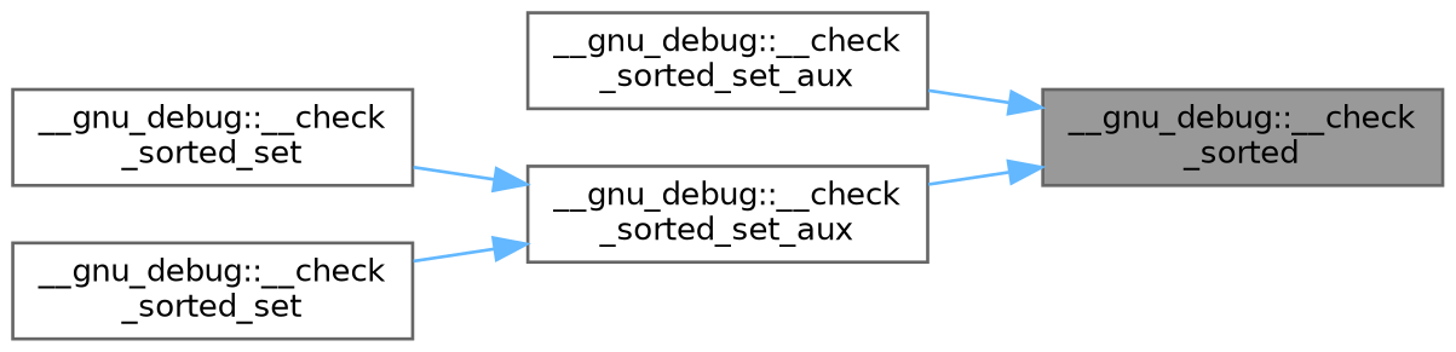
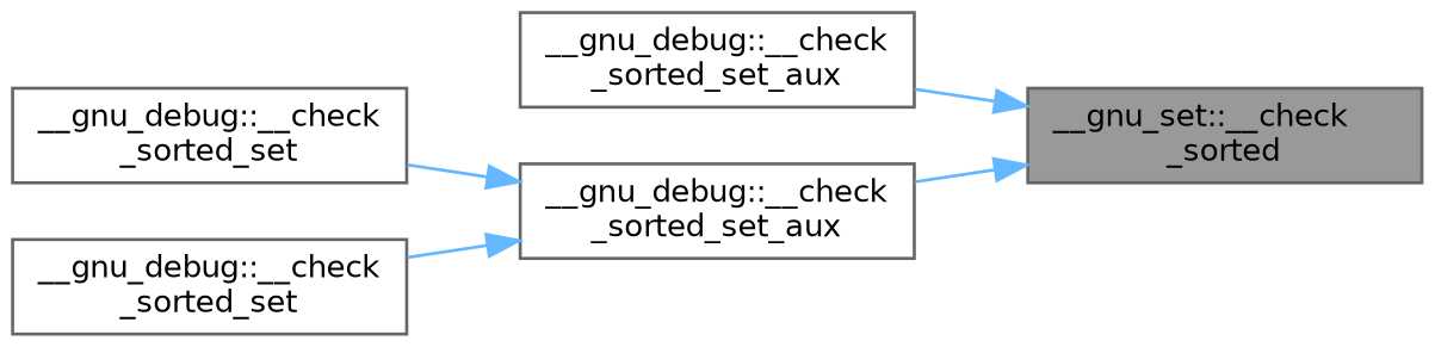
  digraph {
    rankdir=RL
    node [color=grey40 fillcolor=white fontname=Helvetica fontsize=10 shape=box style=filled]
    edge [color=steelblue1 dir=back fontname=Helvetica fontsize=10 labelfontname=Helvetica labelfontsize=10 style=solid]
-   n1 [color=gray40 fillcolor=grey60 fontcolor=black height=0.2 label="__gnu_debug::__check\l_sorted" width=0.4]
+   n1 [color=gray40 fillcolor=grey60 fontcolor=black height=0.2 label="__gnu_set::__check\l_sorted" width=0.4]
    n2 [height=0.2 label="__gnu_debug::__check\l_sorted_set_aux" width=0.4]
    n3 [height=0.2 label="__gnu_debug::__check\l_sorted_set_aux" width=0.4]
    n4 [height=0.2 label="__gnu_debug::__check\l_sorted_set" width=0.4]
    n5 [height=0.2 label="__gnu_debug::__check\l_sorted_set" width=0.4]
    n1 -> n2
    n1 -> n3
    n3 -> n4
    n3 -> n5
  }
